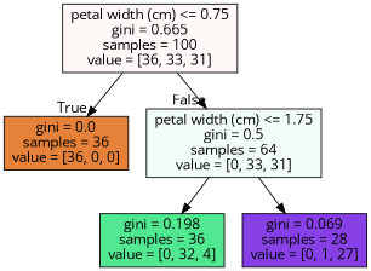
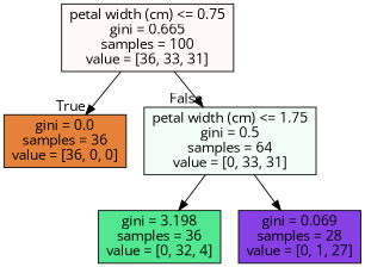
  digraph {
    fontname="Open Sans"
    node [color=black fontname="Open Sans" shape=box style=filled]
    edge [fontname="Open Sans"]
    n1 [fillcolor="#fef9f6" label="petal width (cm) <= 0.75\ngini = 0.665\nsamples = 100\nvalue = [36, 33, 31]"]
    n2 [fillcolor="#e58139" label="gini = 0.0\nsamples = 36\nvalue = [36, 0, 0]"]
    n3 [fillcolor="#f3fdf7" label="petal width (cm) <= 1.75\ngini = 0.5\nsamples = 64\nvalue = [0, 33, 31]"]
-   n4 [fillcolor="#52e891" label="gini = 0.198\nsamples = 36\nvalue = [0, 32, 4]"]
+   n4 [fillcolor="#52e891" label="gini = 3.198\nsamples = 36\nvalue = [0, 32, 4]"]
    n5 [fillcolor="#8640e6" label="gini = 0.069\nsamples = 28\nvalue = [0, 1, 27]"]
    n1 -> n2 [headlabel=True labelangle=45 labeldistance=2.5]
    n1 -> n3 [headlabel=False labelangle=-45 labeldistance=2.5]
    n3 -> n4
    n3 -> n5
  }
